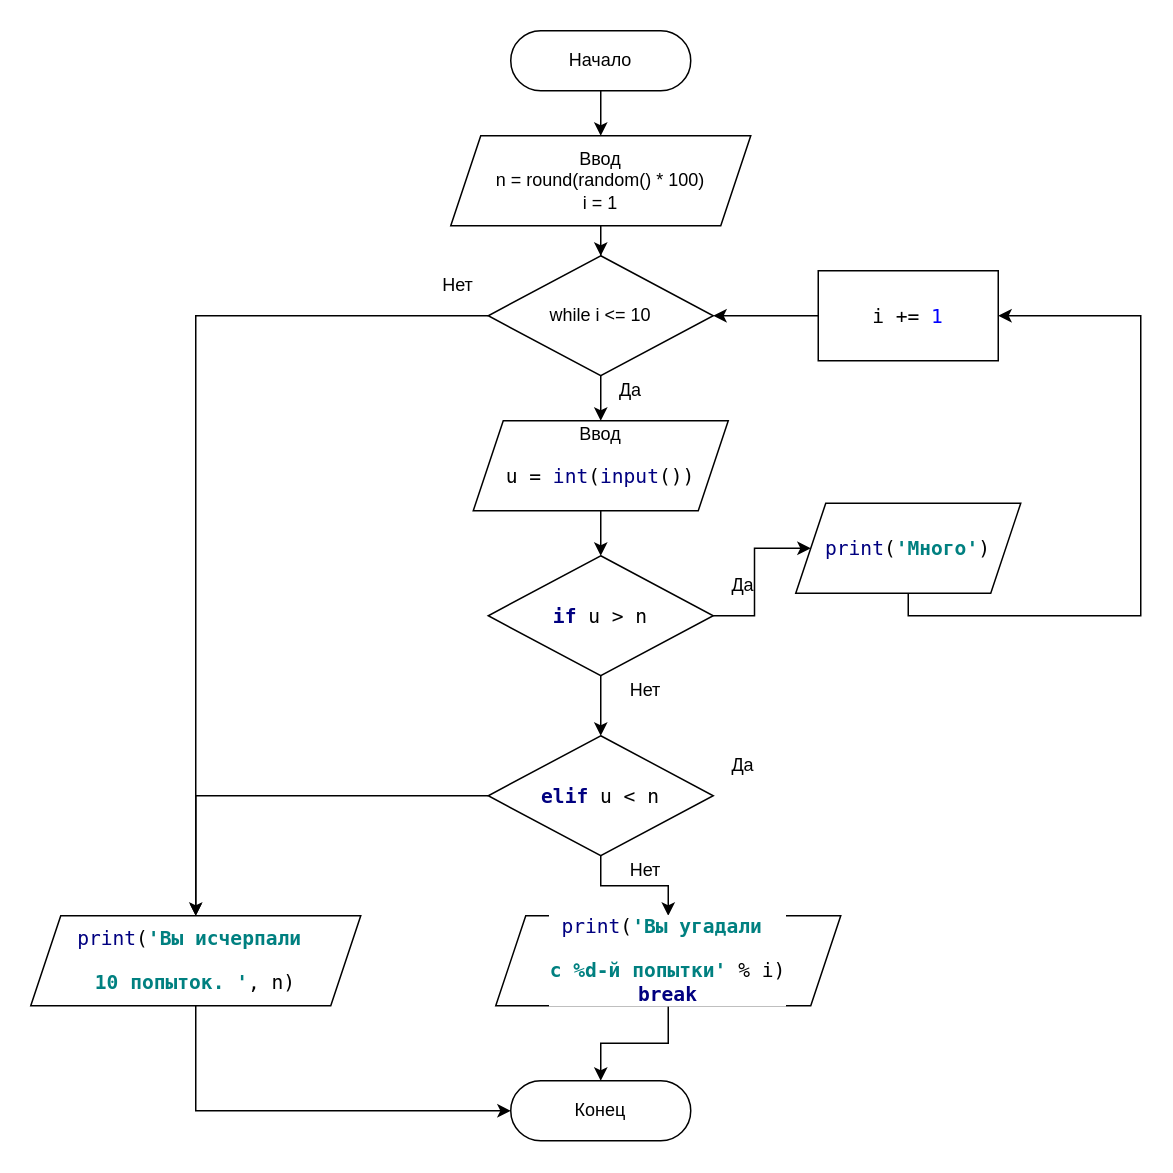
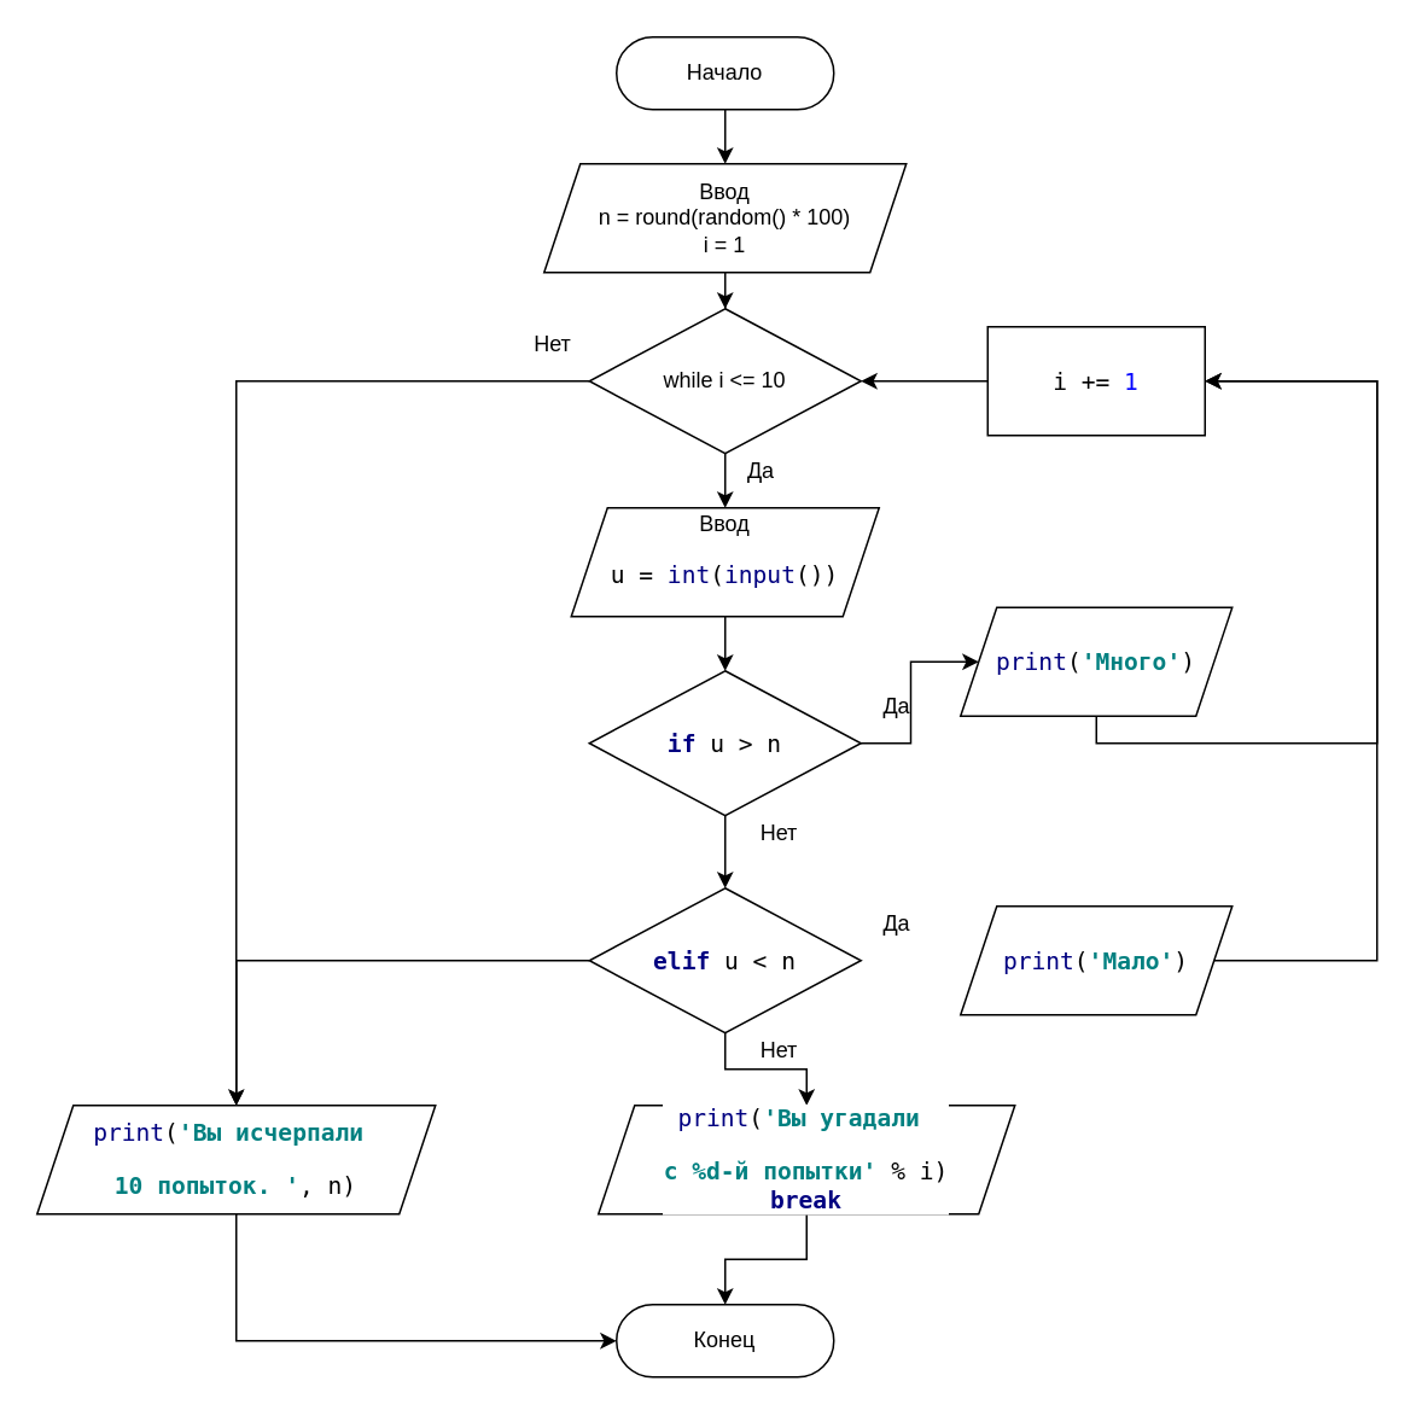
  <mxCell id="0" />
  <mxCell id="1" parent="0" />
  <mxCell id="2" style="edgeStyle=orthogonalEdgeStyle;rounded=0;orthogonalLoop=1;jettySize=auto;html=1;entryX=0.5;entryY=0;entryDx=0;entryDy=0;" edge="1" parent="1" source="3"><mxGeometry relative="1" as="geometry"><mxPoint x="400" y="90" as="targetPoint" /></mxGeometry></mxCell>
  <mxCell id="3" value="Начало" style="rounded=1;whiteSpace=wrap;html=1;fontSize=12;glass=0;strokeWidth=1;shadow=0;arcSize=50;" vertex="1" parent="1"><mxGeometry x="340" y="20" width="120" height="40" as="geometry" /></mxCell>
  <mxCell id="4" value="" style="edgeStyle=orthogonalEdgeStyle;rounded=0;orthogonalLoop=1;jettySize=auto;html=1;" edge="1" parent="1" source="5" target="8"><mxGeometry relative="1" as="geometry" /></mxCell>
  <mxCell id="5" value="Ввод&lt;br&gt;n = round(random() * 100) &lt;br&gt;i = 1" style="shape=parallelogram;perimeter=parallelogramPerimeter;whiteSpace=wrap;html=1;fixedSize=1;rounded=0;shadow=0;strokeWidth=1;glass=0;arcSize=50;" vertex="1" parent="1"><mxGeometry x="300" y="90" width="200" height="60" as="geometry" /></mxCell>
  <mxCell id="6" value="" style="edgeStyle=orthogonalEdgeStyle;rounded=0;orthogonalLoop=1;jettySize=auto;html=1;" edge="1" parent="1" source="8" target="10"><mxGeometry relative="1" as="geometry" /></mxCell>
  <mxCell id="7" style="edgeStyle=orthogonalEdgeStyle;rounded=0;orthogonalLoop=1;jettySize=auto;html=1;entryX=0.5;entryY=0;entryDx=0;entryDy=0;endArrow=open;" edge="1" parent="1" source="8" target="30"><mxGeometry relative="1" as="geometry" /></mxCell>
  <mxCell id="8" value="while i &amp;lt;= 10" style="rhombus;whiteSpace=wrap;html=1;rounded=0;glass=0;" vertex="1" parent="1"><mxGeometry x="325" y="170" width="150" height="80" as="geometry" /></mxCell>
  <mxCell id="9" value="" style="edgeStyle=orthogonalEdgeStyle;rounded=0;orthogonalLoop=1;jettySize=auto;html=1;entryX=0.5;entryY=0;entryDx=0;entryDy=0;" edge="1" parent="1" source="10" target="13"><mxGeometry relative="1" as="geometry" /></mxCell>
  <mxCell id="10" value="Ввод&lt;br&gt;&lt;pre style=&quot;background-color: rgb(255 , 255 , 255) ; font-family: &amp;#34;jetbrains mono&amp;#34; , monospace ; font-size: 9.8pt&quot;&gt;u = &lt;span style=&quot;color: rgb(0 , 0 , 128)&quot;&gt;int&lt;/span&gt;(&lt;span style=&quot;color: rgb(0 , 0 , 128)&quot;&gt;input&lt;/span&gt;())&lt;/pre&gt;" style="shape=parallelogram;perimeter=parallelogramPerimeter;whiteSpace=wrap;html=1;fixedSize=1;rounded=0;shadow=0;strokeWidth=1;glass=0;arcSize=50;" vertex="1" parent="1"><mxGeometry x="315" y="280" width="170" height="60" as="geometry" /></mxCell>
  <mxCell id="11" value="" style="edgeStyle=orthogonalEdgeStyle;rounded=0;orthogonalLoop=1;jettySize=auto;html=1;" edge="1" parent="1" source="13" target="17"><mxGeometry relative="1" as="geometry" /></mxCell>
  <mxCell id="12" value="" style="edgeStyle=orthogonalEdgeStyle;rounded=0;orthogonalLoop=1;jettySize=auto;html=1;" edge="1" parent="1" source="13" target="20"><mxGeometry relative="1" as="geometry" /></mxCell>
  <mxCell id="13" value="&lt;pre style=&quot;background-color: rgb(255 , 255 , 255) ; font-family: &amp;#34;jetbrains mono&amp;#34; , monospace ; font-size: 9.8pt&quot;&gt;&lt;span style=&quot;color: rgb(0 , 0 , 128) ; font-weight: bold&quot;&gt;if &lt;/span&gt;u &amp;gt; n&lt;/pre&gt;" style="rhombus;whiteSpace=wrap;html=1;rounded=0;glass=0;" vertex="1" parent="1"><mxGeometry x="325" y="370" width="150" height="80" as="geometry" /></mxCell>
  <mxCell id="14" value="Нет" style="text;html=1;strokeColor=none;fillColor=none;align=center;verticalAlign=middle;whiteSpace=wrap;rounded=0;" vertex="1" parent="1"><mxGeometry x="410" y="450" width="40" height="20" as="geometry" /></mxCell>
  <mxCell id="15" value="Да" style="text;html=1;strokeColor=none;fillColor=none;align=center;verticalAlign=middle;whiteSpace=wrap;rounded=0;" vertex="1" parent="1"><mxGeometry x="475" y="380" width="40" height="20" as="geometry" /></mxCell>
  <mxCell id="16" style="edgeStyle=orthogonalEdgeStyle;rounded=0;orthogonalLoop=1;jettySize=auto;html=1;entryX=1;entryY=0.5;entryDx=0;entryDy=0;" edge="1" parent="1" source="17" target="28"><mxGeometry relative="1" as="geometry"><Array as="points"><mxPoint x="760" y="410" /><mxPoint x="760" y="210" /></Array></mxGeometry></mxCell>
  <mxCell id="17" value="&lt;pre style=&quot;background-color: rgb(255 , 255 , 255) ; font-family: &amp;#34;jetbrains mono&amp;#34; , monospace ; font-size: 9.8pt&quot;&gt;&lt;span style=&quot;color: rgb(0 , 0 , 128)&quot;&gt;print&lt;/span&gt;(&lt;span style=&quot;color: rgb(0 , 128 , 128) ; font-weight: bold&quot;&gt;'Много'&lt;/span&gt;)&lt;/pre&gt;" style="shape=parallelogram;perimeter=parallelogramPerimeter;whiteSpace=wrap;html=1;fixedSize=1;rounded=0;shadow=0;strokeWidth=1;glass=0;arcSize=50;" vertex="1" parent="1"><mxGeometry x="530" y="335" width="150" height="60" as="geometry" /></mxCell>
  <mxCell id="18" value="" style="edgeStyle=orthogonalEdgeStyle;rounded=0;orthogonalLoop=1;jettySize=auto;html=1;" edge="1" parent="1" source="20" target="30"><mxGeometry relative="1" as="geometry" /></mxCell>
  <mxCell id="19" value="" style="edgeStyle=orthogonalEdgeStyle;rounded=0;orthogonalLoop=1;jettySize=auto;html=1;" edge="1" parent="1" source="20" target="26"><mxGeometry relative="1" as="geometry" /></mxCell>
  <mxCell id="20" value="&lt;pre style=&quot;background-color: rgb(255 , 255 , 255) ; font-family: &amp;#34;jetbrains mono&amp;#34; , monospace ; font-size: 9.8pt&quot;&gt;&lt;pre style=&quot;font-family: &amp;#34;jetbrains mono&amp;#34; , monospace ; font-size: 9.8pt&quot;&gt;&lt;span style=&quot;color: rgb(0 , 0 , 128) ; font-weight: bold&quot;&gt;elif &lt;/span&gt;u &amp;lt; n&lt;/pre&gt;&lt;/pre&gt;" style="rhombus;whiteSpace=wrap;html=1;rounded=0;glass=0;" vertex="1" parent="1"><mxGeometry x="325" y="490" width="150" height="80" as="geometry" /></mxCell>
  <mxCell id="21" value="Нет" style="text;html=1;strokeColor=none;fillColor=none;align=center;verticalAlign=middle;whiteSpace=wrap;rounded=0;" vertex="1" parent="1"><mxGeometry x="410" y="570" width="40" height="20" as="geometry" /></mxCell>
  <mxCell id="22" value="Да" style="text;html=1;strokeColor=none;fillColor=none;align=center;verticalAlign=middle;whiteSpace=wrap;rounded=0;" vertex="1" parent="1"><mxGeometry x="475" y="500" width="40" height="20" as="geometry" /></mxCell>
+ <mxCell id="23" style="edgeStyle=orthogonalEdgeStyle;rounded=0;orthogonalLoop=1;jettySize=auto;html=1;entryX=1;entryY=0.5;entryDx=0;entryDy=0;" edge="1" parent="1" source="24" target="28"><mxGeometry relative="1" as="geometry"><Array as="points"><mxPoint x="760" y="530" /><mxPoint x="760" y="210" /></Array></mxGeometry></mxCell>
+ <mxCell id="24" value="&lt;pre style=&quot;background-color: rgb(255 , 255 , 255) ; font-family: &amp;#34;jetbrains mono&amp;#34; , monospace ; font-size: 9.8pt&quot;&gt;&lt;span style=&quot;color: rgb(0 , 0 , 128)&quot;&gt;print&lt;/span&gt;(&lt;span style=&quot;color: rgb(0 , 128 , 128) ; font-weight: bold&quot;&gt;'Мало'&lt;/span&gt;)&lt;/pre&gt;" style="shape=parallelogram;perimeter=parallelogramPerimeter;whiteSpace=wrap;html=1;fixedSize=1;rounded=0;shadow=0;strokeWidth=1;glass=0;arcSize=50;" vertex="1" parent="1"><mxGeometry x="530" y="500" width="150" height="60" as="geometry" /></mxCell>
  <mxCell id="25" value="" style="edgeStyle=orthogonalEdgeStyle;rounded=0;orthogonalLoop=1;jettySize=auto;html=1;" edge="1" parent="1" source="26" target="33"><mxGeometry relative="1" as="geometry" /></mxCell>
  <mxCell id="26" value="&lt;pre style=&quot;background-color: rgb(255 , 255 , 255) ; font-family: &amp;#34;jetbrains mono&amp;#34; , monospace ; font-size: 9.8pt&quot;&gt;&lt;span style=&quot;color: rgb(0 , 0 , 128)&quot;&gt;print&lt;/span&gt;(&lt;span style=&quot;color: rgb(0 , 128 , 128) ; font-weight: bold&quot;&gt;'Вы угадали&amp;nbsp;&lt;/span&gt;&lt;/pre&gt;&lt;pre style=&quot;background-color: rgb(255 , 255 , 255) ; font-family: &amp;#34;jetbrains mono&amp;#34; , monospace ; font-size: 9.8pt&quot;&gt;&lt;span style=&quot;color: rgb(0 , 128 , 128) ; font-weight: bold&quot;&gt;с %d-й попытки' &lt;/span&gt;% i)&lt;br&gt;&lt;span style=&quot;color: rgb(0 , 0 , 128) ; font-weight: bold&quot;&gt;break&lt;/span&gt;&lt;/pre&gt;" style="shape=parallelogram;perimeter=parallelogramPerimeter;whiteSpace=wrap;html=1;fixedSize=1;" vertex="1" parent="1"><mxGeometry x="330" y="610" width="230" height="60" as="geometry" /></mxCell>
  <mxCell id="27" value="" style="edgeStyle=orthogonalEdgeStyle;rounded=0;orthogonalLoop=1;jettySize=auto;html=1;" edge="1" parent="1" source="28" target="8"><mxGeometry relative="1" as="geometry" /></mxCell>
  <mxCell id="28" value="&lt;pre style=&quot;background-color: rgb(255 , 255 , 255) ; font-family: &amp;#34;jetbrains mono&amp;#34; , monospace ; font-size: 9.8pt&quot;&gt;i += &lt;span style=&quot;color: rgb(0 , 0 , 255)&quot;&gt;1&lt;/span&gt;&lt;/pre&gt;" style="rounded=0;whiteSpace=wrap;html=1;" vertex="1" parent="1"><mxGeometry x="545" y="180" width="120" height="60" as="geometry" /></mxCell>
  <mxCell id="29" style="edgeStyle=orthogonalEdgeStyle;rounded=0;orthogonalLoop=1;jettySize=auto;html=1;entryX=0;entryY=0.5;entryDx=0;entryDy=0;" edge="1" parent="1" source="30" target="33"><mxGeometry relative="1" as="geometry"><Array as="points"><mxPoint x="130" y="740" /></Array></mxGeometry></mxCell>
  <mxCell id="30" value="&lt;pre style=&quot;background-color: rgb(255 , 255 , 255) ; font-family: &amp;#34;jetbrains mono&amp;#34; , monospace ; font-size: 9.8pt&quot;&gt;&lt;span style=&quot;color: rgb(0 , 0 , 128)&quot;&gt;print&lt;/span&gt;(&lt;span style=&quot;color: rgb(0 , 128 , 128) ; font-weight: bold&quot;&gt;'Вы исчерпали&amp;nbsp;&lt;/span&gt;&lt;/pre&gt;&lt;pre style=&quot;background-color: rgb(255 , 255 , 255) ; font-family: &amp;#34;jetbrains mono&amp;#34; , monospace ; font-size: 9.8pt&quot;&gt;&lt;span style=&quot;color: rgb(0 , 128 , 128) ; font-weight: bold&quot;&gt;10 попыток.&amp;nbsp;&lt;/span&gt;&lt;span style=&quot;font-size: 9.8pt ; white-space: normal ; color: rgb(0 , 128 , 128) ; font-weight: bold&quot;&gt;'&lt;/span&gt;&lt;span style=&quot;font-size: 9.8pt ; white-space: normal&quot;&gt;, n)&lt;/span&gt;&lt;/pre&gt;" style="shape=parallelogram;perimeter=parallelogramPerimeter;whiteSpace=wrap;html=1;fixedSize=1;" vertex="1" parent="1"><mxGeometry x="20" y="610" width="220" height="60" as="geometry" /></mxCell>
  <mxCell id="31" value="Да" style="text;html=1;strokeColor=none;fillColor=none;align=center;verticalAlign=middle;whiteSpace=wrap;rounded=0;" vertex="1" parent="1"><mxGeometry x="400" y="250" width="40" height="20" as="geometry" /></mxCell>
  <mxCell id="32" value="Нет" style="text;html=1;strokeColor=none;fillColor=none;align=center;verticalAlign=middle;whiteSpace=wrap;rounded=0;" vertex="1" parent="1"><mxGeometry x="285" y="180" width="40" height="20" as="geometry" /></mxCell>
  <mxCell id="33" value="Конец" style="rounded=1;whiteSpace=wrap;html=1;fontSize=12;glass=0;strokeWidth=1;shadow=0;arcSize=50;" vertex="1" parent="1"><mxGeometry x="340" y="720" width="120" height="40" as="geometry" /></mxCell>
